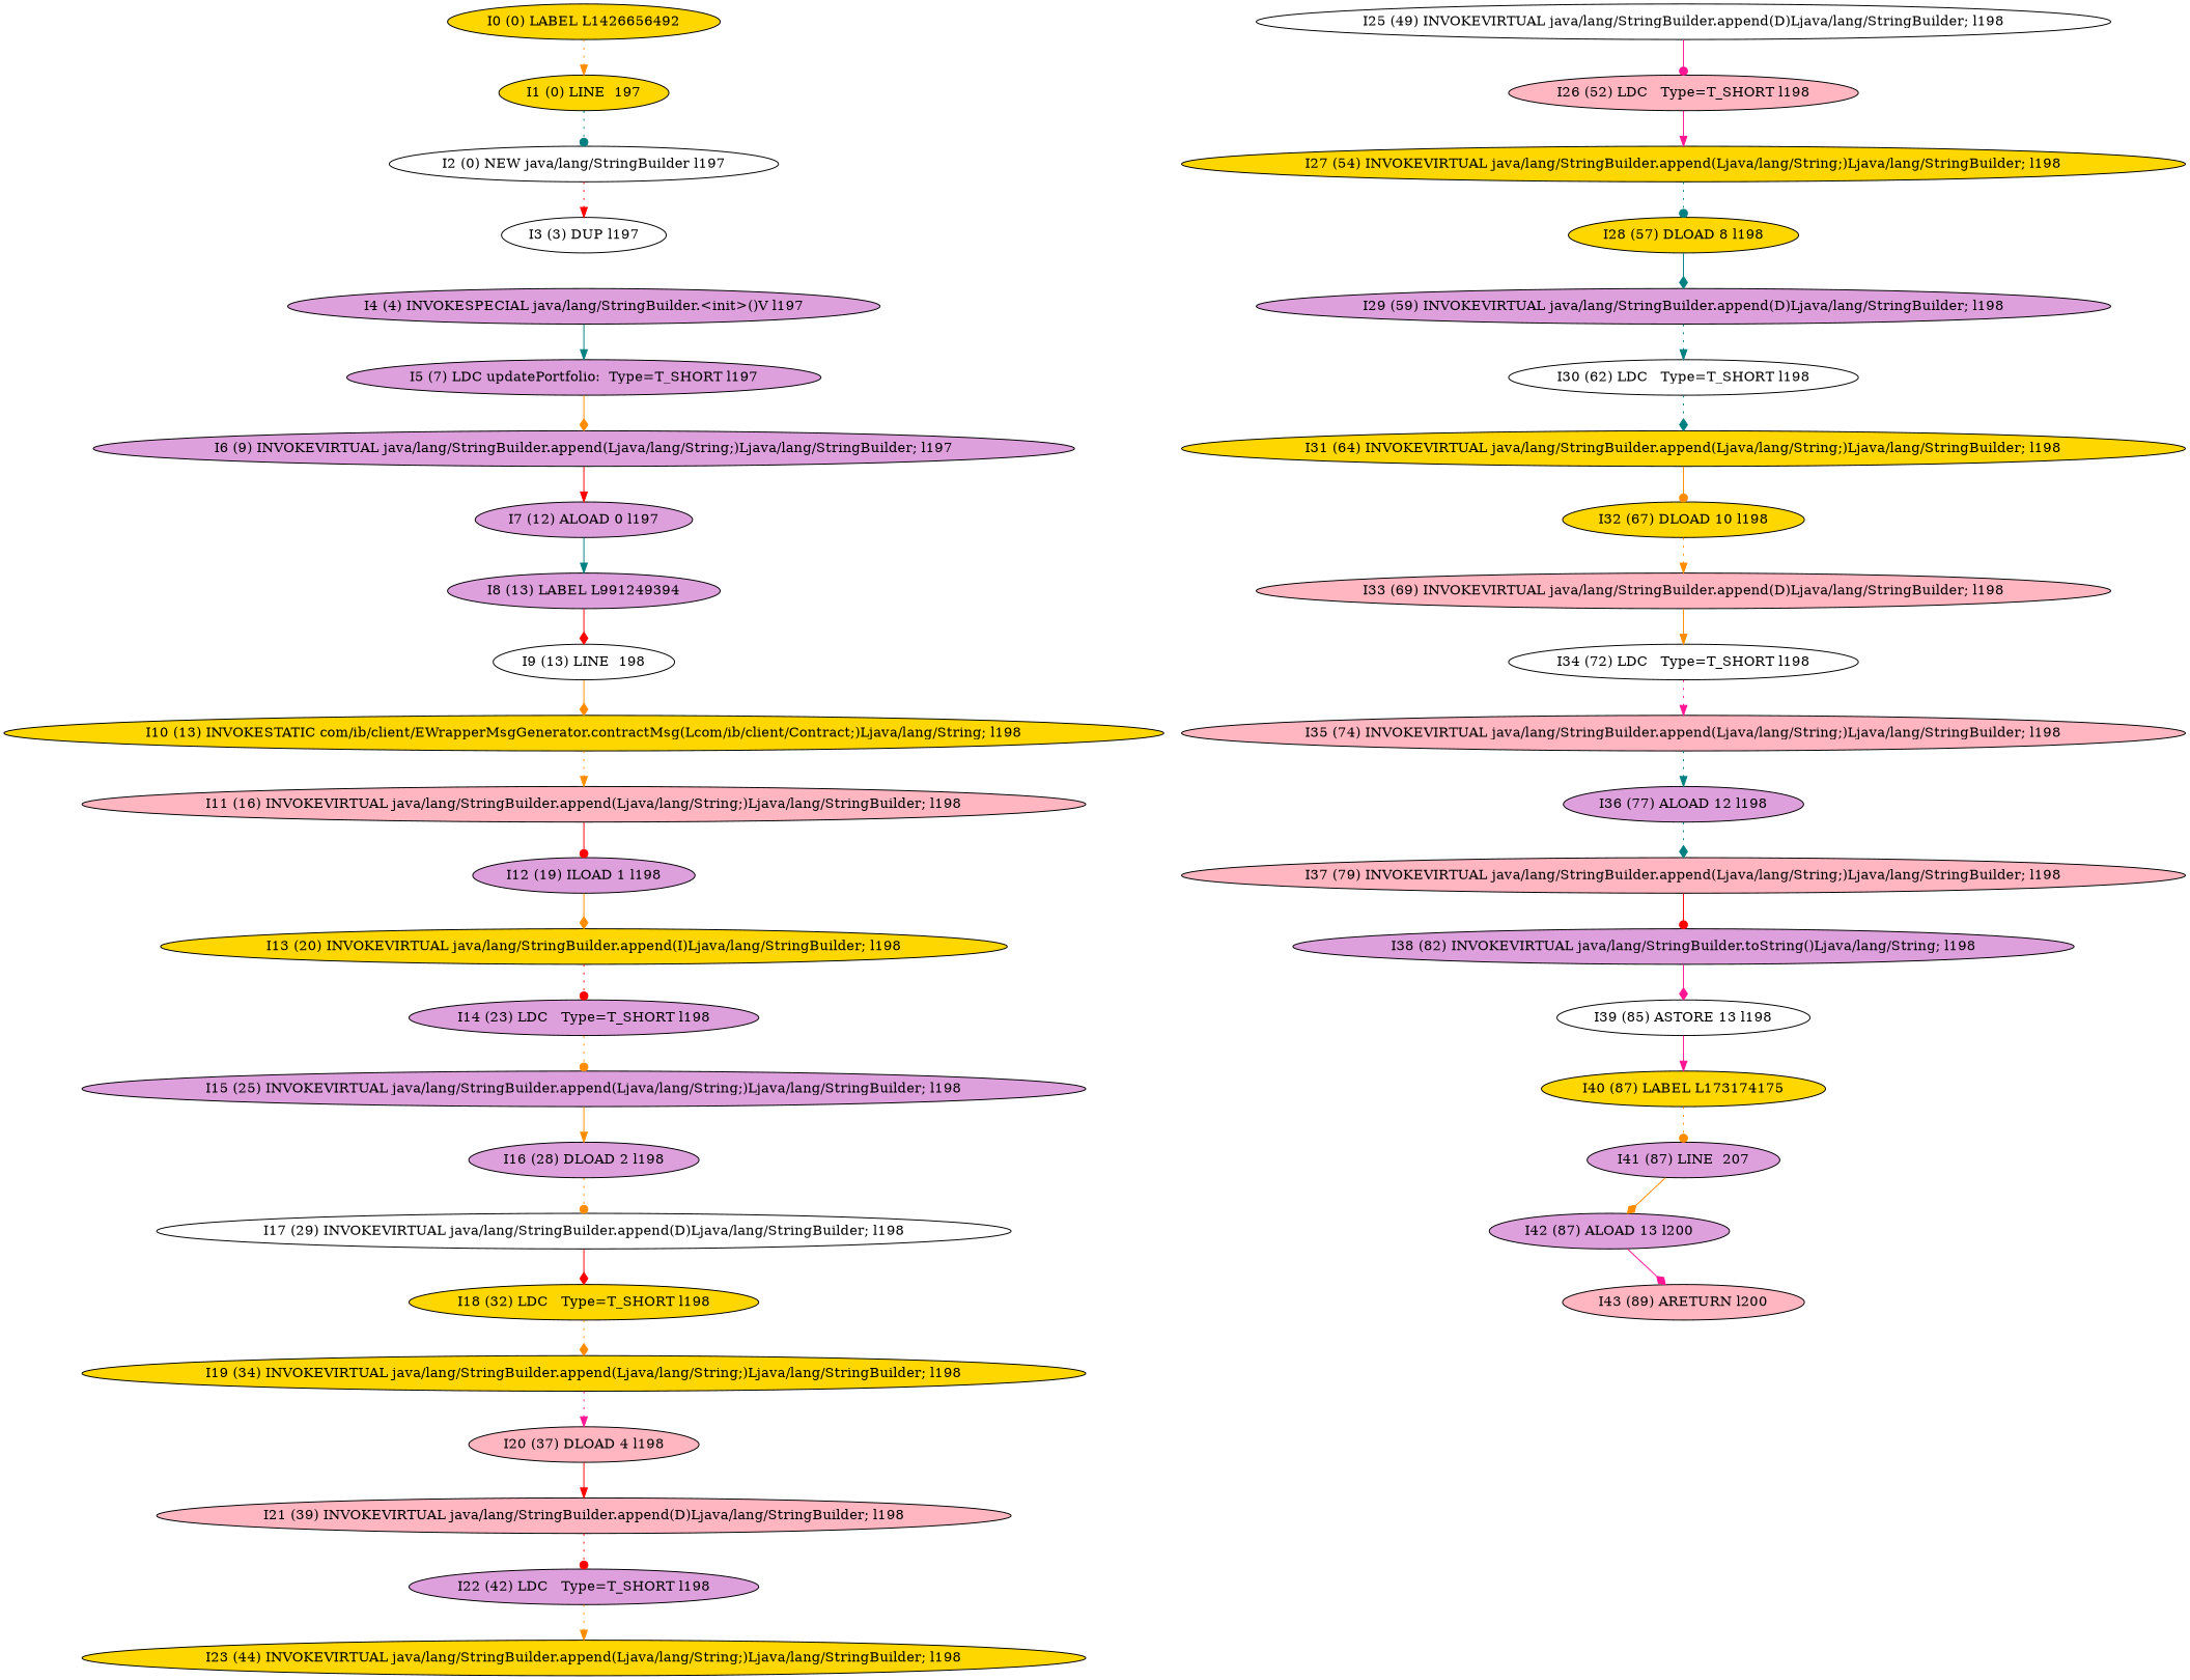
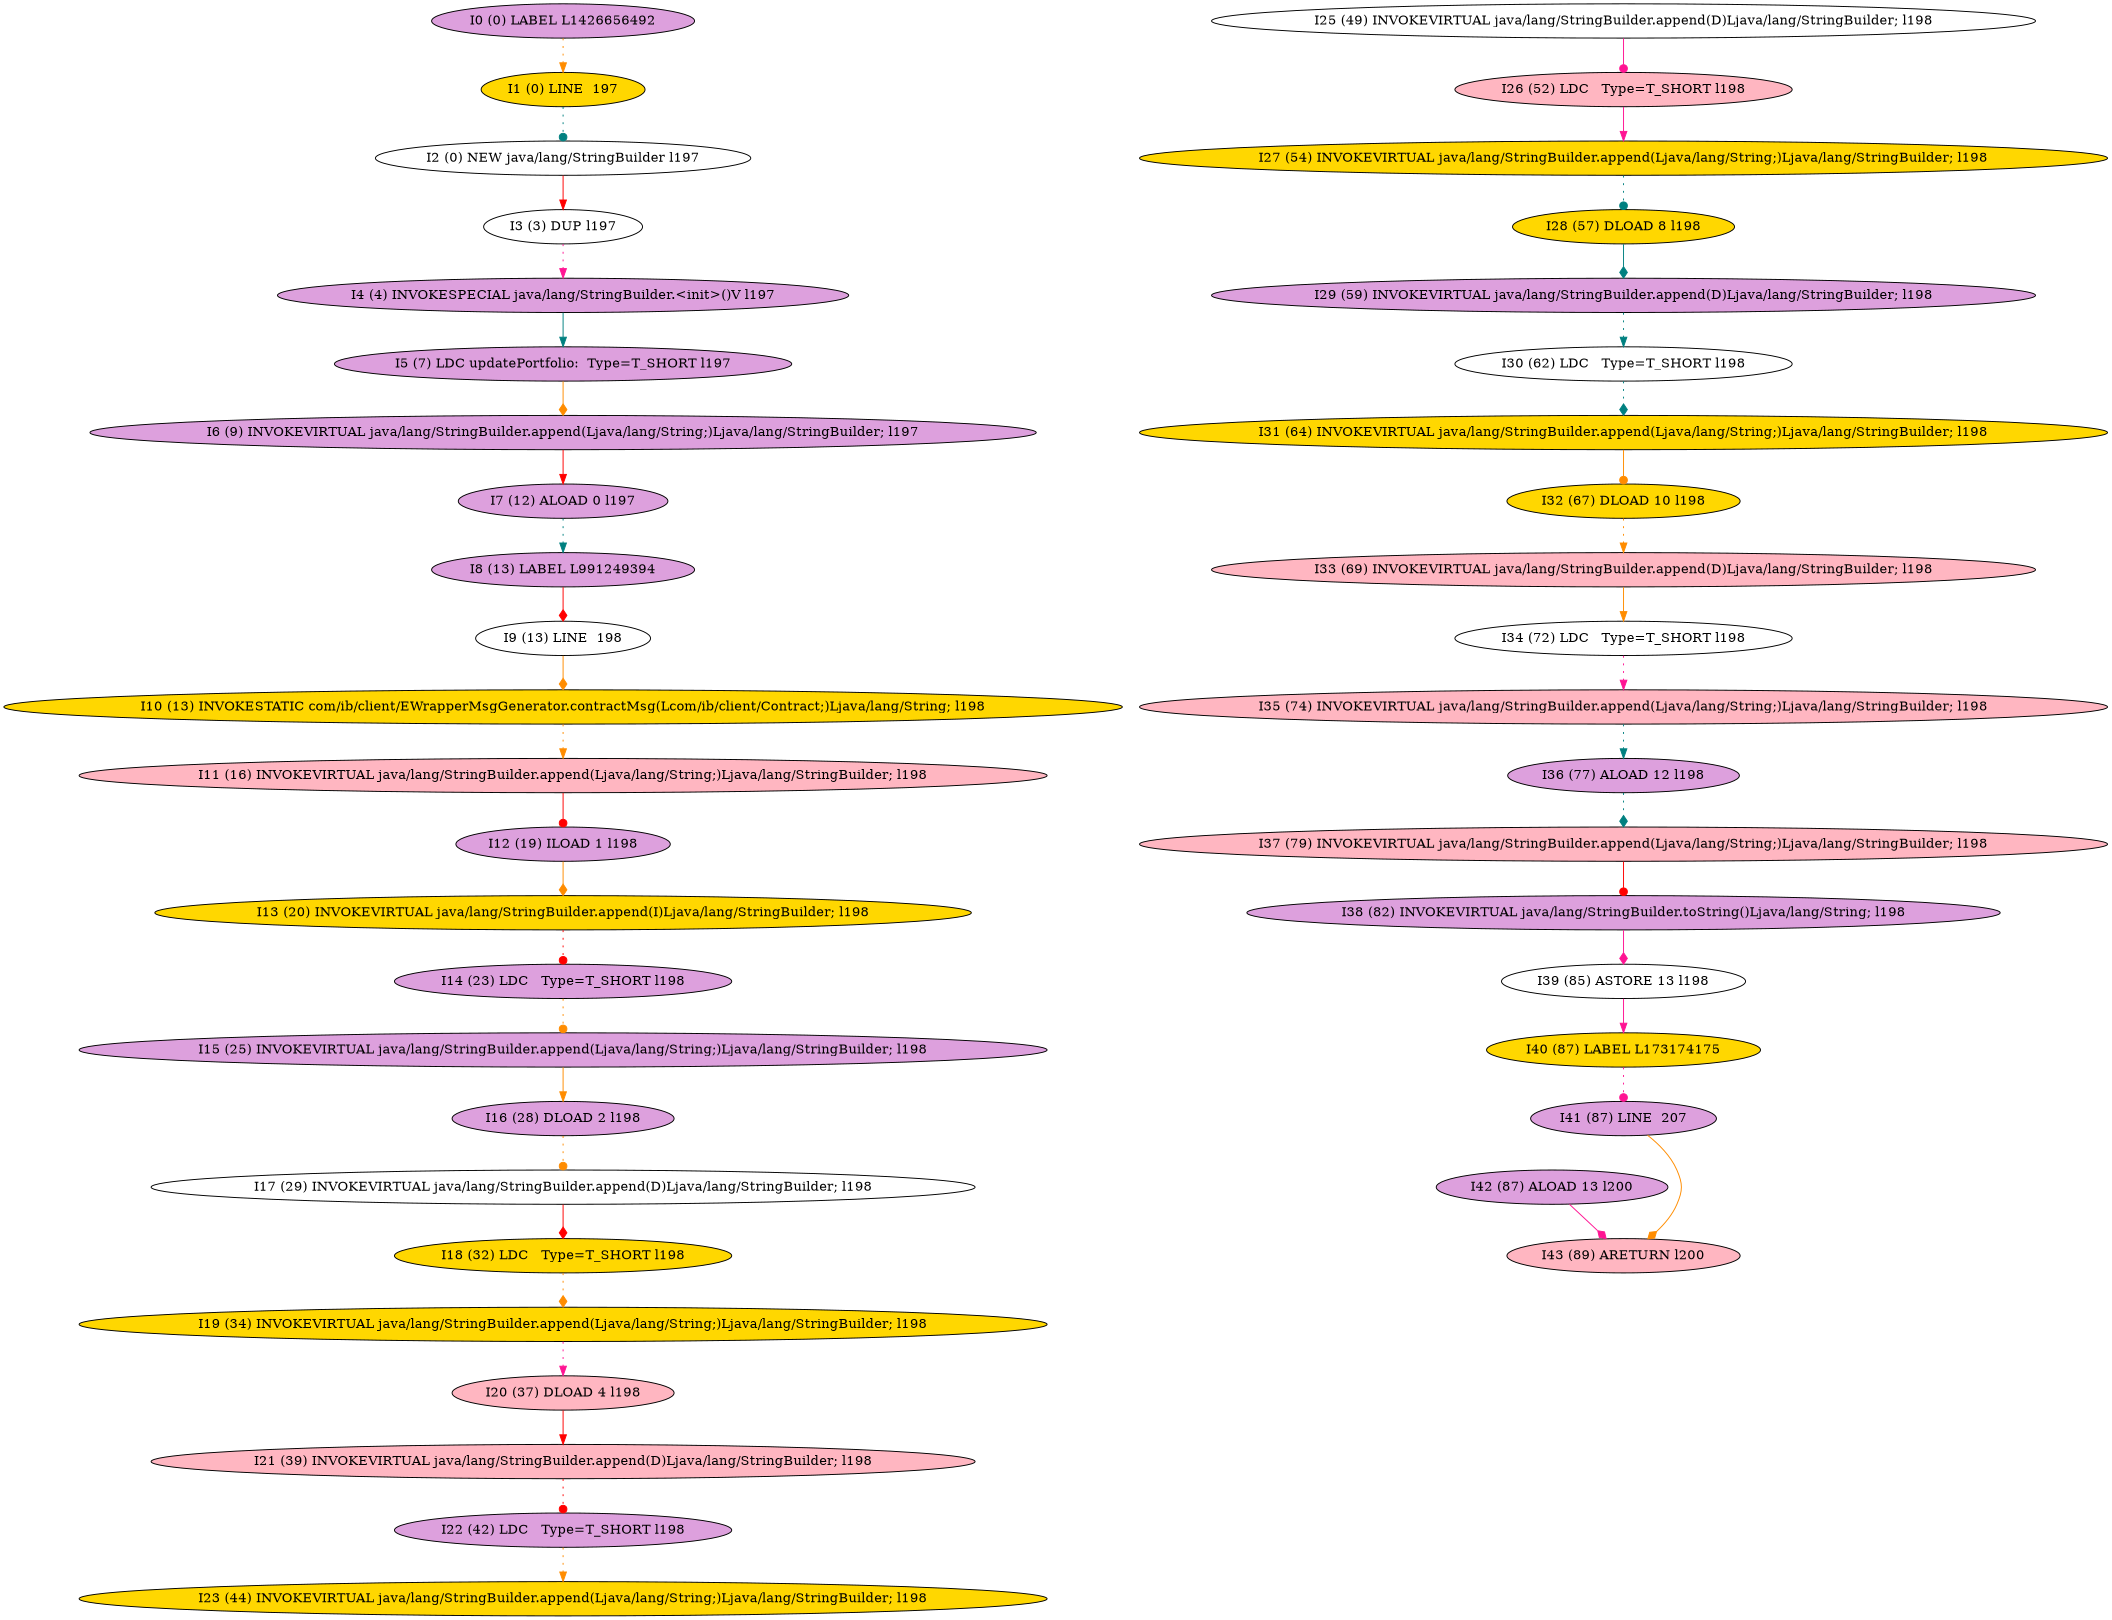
  digraph {
    node [fillcolor=plum style=filled]
    edge [arrowhead=normal color=darkorange style=solid]
-   n1 [fillcolor=gold label="I0 (0) LABEL L1426656492"]
+   n1 [label="I0 (0) LABEL L1426656492"]
    n2 [fillcolor=gold label="I1 (0) LINE  197"]
    n3 [fillcolor=white label="I2 (0) NEW java/lang/StringBuilder l197"]
    n4 [fillcolor=white label="I3 (3) DUP l197"]
    n5 [label="I4 (4) INVOKESPECIAL java/lang/StringBuilder.<init>()V l197"]
    n6 [label="I5 (7) LDC updatePortfolio:  Type=T_SHORT l197"]
    n7 [label="I6 (9) INVOKEVIRTUAL java/lang/StringBuilder.append(Ljava/lang/String;)Ljava/lang/StringBuilder; l197"]
    n8 [label="I7 (12) ALOAD 0 l197"]
    n9 [label="I8 (13) LABEL L991249394"]
    n10 [fillcolor=white label="I9 (13) LINE  198"]
    n11 [fillcolor=gold label="I10 (13) INVOKESTATIC com/ib/client/EWrapperMsgGenerator.contractMsg(Lcom/ib/client/Contract;)Ljava/lang/String; l198"]
    n12 [fillcolor=lightpink label="I11 (16) INVOKEVIRTUAL java/lang/StringBuilder.append(Ljava/lang/String;)Ljava/lang/StringBuilder; l198"]
    n13 [label="I12 (19) ILOAD 1 l198"]
    n14 [fillcolor=gold label="I13 (20) INVOKEVIRTUAL java/lang/StringBuilder.append(I)Ljava/lang/StringBuilder; l198"]
    n15 [label="I14 (23) LDC   Type=T_SHORT l198"]
    n16 [label="I15 (25) INVOKEVIRTUAL java/lang/StringBuilder.append(Ljava/lang/String;)Ljava/lang/StringBuilder; l198"]
    n17 [label="I16 (28) DLOAD 2 l198"]
    n18 [fillcolor=white label="I17 (29) INVOKEVIRTUAL java/lang/StringBuilder.append(D)Ljava/lang/StringBuilder; l198"]
    n19 [fillcolor=gold label="I18 (32) LDC   Type=T_SHORT l198"]
    n20 [fillcolor=gold label="I19 (34) INVOKEVIRTUAL java/lang/StringBuilder.append(Ljava/lang/String;)Ljava/lang/StringBuilder; l198"]
    n21 [fillcolor=lightpink label="I20 (37) DLOAD 4 l198"]
    n22 [fillcolor=lightpink label="I21 (39) INVOKEVIRTUAL java/lang/StringBuilder.append(D)Ljava/lang/StringBuilder; l198"]
    n23 [label="I22 (42) LDC   Type=T_SHORT l198"]
    n24 [fillcolor=gold label="I23 (44) INVOKEVIRTUAL java/lang/StringBuilder.append(Ljava/lang/String;)Ljava/lang/StringBuilder; l198"]
    n25 [fillcolor=white label="I25 (49) INVOKEVIRTUAL java/lang/StringBuilder.append(D)Ljava/lang/StringBuilder; l198"]
    n26 [fillcolor=lightpink label="I26 (52) LDC   Type=T_SHORT l198"]
    n27 [fillcolor=gold label="I27 (54) INVOKEVIRTUAL java/lang/StringBuilder.append(Ljava/lang/String;)Ljava/lang/StringBuilder; l198"]
    n28 [fillcolor=gold label="I28 (57) DLOAD 8 l198"]
    n29 [label="I29 (59) INVOKEVIRTUAL java/lang/StringBuilder.append(D)Ljava/lang/StringBuilder; l198"]
    n30 [fillcolor=white label="I30 (62) LDC   Type=T_SHORT l198"]
    n31 [fillcolor=gold label="I31 (64) INVOKEVIRTUAL java/lang/StringBuilder.append(Ljava/lang/String;)Ljava/lang/StringBuilder; l198"]
    n32 [fillcolor=gold label="I32 (67) DLOAD 10 l198"]
    n33 [fillcolor=lightpink label="I33 (69) INVOKEVIRTUAL java/lang/StringBuilder.append(D)Ljava/lang/StringBuilder; l198"]
    n34 [fillcolor=white label="I34 (72) LDC   Type=T_SHORT l198"]
    n35 [fillcolor=lightpink label="I35 (74) INVOKEVIRTUAL java/lang/StringBuilder.append(Ljava/lang/String;)Ljava/lang/StringBuilder; l198"]
    n36 [label="I36 (77) ALOAD 12 l198"]
    n37 [fillcolor=lightpink label="I37 (79) INVOKEVIRTUAL java/lang/StringBuilder.append(Ljava/lang/String;)Ljava/lang/StringBuilder; l198"]
    n38 [label="I38 (82) INVOKEVIRTUAL java/lang/StringBuilder.toString()Ljava/lang/String; l198"]
    n39 [fillcolor=white label="I39 (85) ASTORE 13 l198"]
    n40 [fillcolor=gold label="I40 (87) LABEL L173174175"]
    n41 [label="I41 (87) LINE  207"]
    n42 [label="I42 (87) ALOAD 13 l200"]
    n43 [fillcolor=lightpink label="I43 (89) ARETURN l200"]
    n1 -> n2 [style=dotted]
    n2 -> n3 [arrowhead=dot color=teal style=dotted]
-   n3 -> n4 [color=red style=dotted]
+   n3 -> n4 [color=red]
+   n4 -> n5 [color=deeppink style=dotted]
    n5 -> n6 [color=teal]
    n6 -> n7 [arrowhead=diamond]
    n7 -> n8 [color=red]
-   n8 -> n9 [color=teal]
+   n8 -> n9 [color=teal style=dotted]
    n9 -> n10 [arrowhead=diamond color=red]
    n10 -> n11 [arrowhead=diamond]
    n11 -> n12 [style=dotted]
    n12 -> n13 [arrowhead=dot color=red]
    n13 -> n14 [arrowhead=diamond]
    n14 -> n15 [arrowhead=dot color=red style=dotted]
    n15 -> n16 [arrowhead=dot style=dotted]
    n16 -> n17
    n17 -> n18 [arrowhead=dot style=dotted]
    n18 -> n19 [arrowhead=diamond color=red]
    n19 -> n20 [arrowhead=diamond style=dotted]
    n20 -> n21 [color=deeppink style=dotted]
    n21 -> n22 [color=red]
    n22 -> n23 [arrowhead=dot color=red style=dotted]
    n23 -> n24 [style=dotted]
    n25 -> n26 [arrowhead=dot color=deeppink]
    n26 -> n27 [color=deeppink]
    n27 -> n28 [arrowhead=dot color=teal style=dotted]
    n28 -> n29 [arrowhead=diamond color=teal]
    n29 -> n30 [color=teal style=dotted]
    n30 -> n31 [arrowhead=diamond color=teal style=dotted]
    n31 -> n32 [arrowhead=dot]
    n32 -> n33 [style=dotted]
    n33 -> n34
    n34 -> n35 [color=deeppink style=dotted]
    n35 -> n36 [color=teal style=dotted]
    n36 -> n37 [arrowhead=diamond color=teal style=dotted]
    n37 -> n38 [arrowhead=dot color=red]
    n38 -> n39 [arrowhead=diamond color=deeppink]
    n39 -> n40 [color=deeppink]
-   n40 -> n41 [arrowhead=dot style=dotted]
-   n41 -> n42 [arrowhead=diamond]
+   n40 -> n41 [arrowhead=dot color=deeppink style=dotted]
+   n41 -> n43 [arrowhead=diamond]
    n42 -> n43 [arrowhead=diamond color=deeppink]
  }
